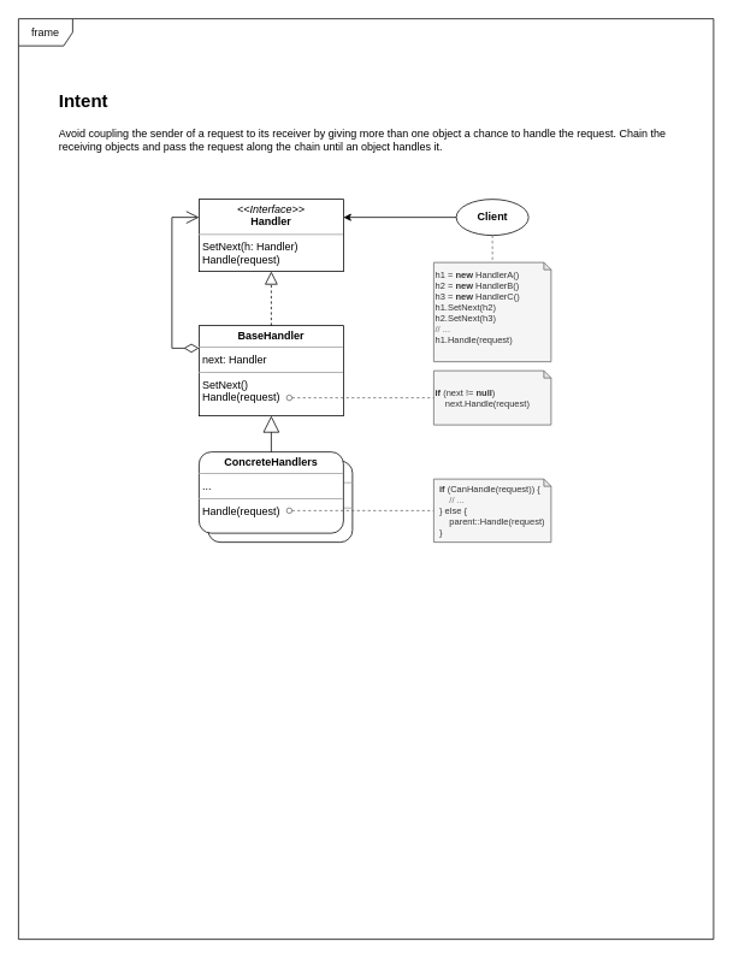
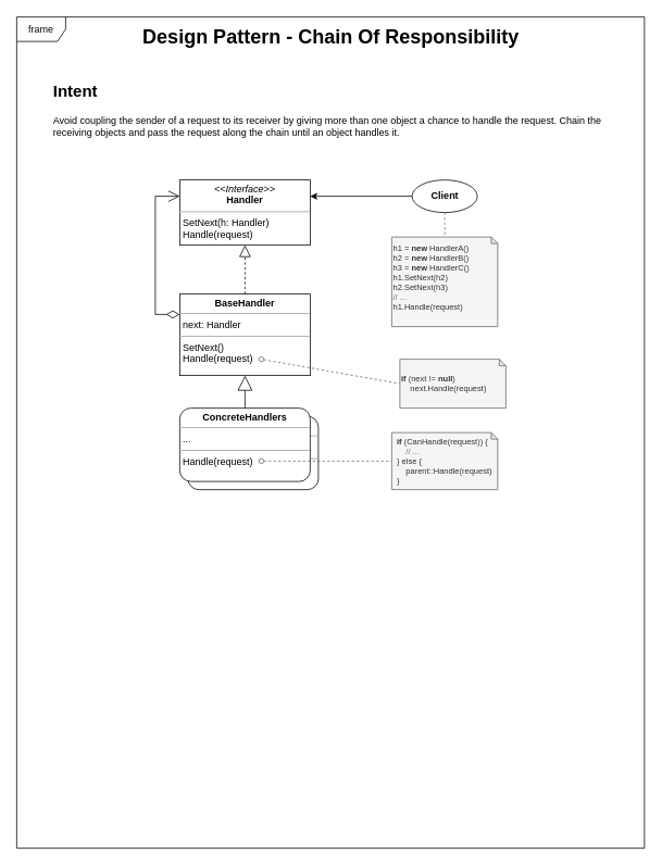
  <mxCell id="0" />
  <mxCell id="1" parent="0" />
  <mxCell id="2" value="frame" style="shape=umlFrame;whiteSpace=wrap;html=1;fontColor=#0A0A0A;" vertex="1" parent="1"><mxGeometry x="20" y="20" width="770" height="1020" as="geometry" /></mxCell>
  <mxCell id="3" value="&lt;p style=&quot;margin:0px;margin-top:4px;text-align:center;&quot;&gt;&lt;b&gt;ConcreteHandlers&lt;/b&gt;&lt;/p&gt;&lt;hr size=&quot;1&quot;&gt;&lt;p style=&quot;margin:0px;margin-left:4px;&quot;&gt;...&lt;/p&gt;&lt;hr size=&quot;1&quot;&gt;&lt;p style=&quot;margin:0px;margin-left:4px;&quot;&gt;&lt;span style=&quot;background-color: initial;&quot;&gt;Handle(request)&lt;/span&gt;&lt;/p&gt;" style="verticalAlign=top;align=left;overflow=fill;fontSize=12;fontFamily=Helvetica;html=1;rounded=1;" vertex="1" parent="1"><mxGeometry x="230" y="510" width="160" height="90" as="geometry" /></mxCell>
  <mxCell id="4" value="&lt;p style=&quot;margin:0px;margin-top:4px;text-align:center;&quot;&gt;&lt;i&gt;&amp;lt;&amp;lt;Interface&amp;gt;&amp;gt;&lt;/i&gt;&lt;br&gt;&lt;b&gt;Handler&lt;/b&gt;&lt;/p&gt;&lt;hr size=&quot;1&quot;&gt;&lt;p style=&quot;margin:0px;margin-left:4px;&quot;&gt;&lt;/p&gt;&lt;p style=&quot;margin:0px;margin-left:4px;&quot;&gt;SetNext(h: Handler)&lt;/p&gt;&lt;p style=&quot;margin:0px;margin-left:4px;&quot;&gt;Handle(request)&lt;/p&gt;" style="verticalAlign=top;align=left;overflow=fill;fontSize=12;fontFamily=Helvetica;html=1;" parent="1" vertex="1"><mxGeometry x="220" y="220" width="160" height="80" as="geometry" /></mxCell>
  <mxCell id="5" style="edgeStyle=orthogonalEdgeStyle;rounded=0;orthogonalLoop=1;jettySize=auto;html=1;exitX=0;exitY=0.5;exitDx=0;exitDy=0;entryX=1;entryY=0.25;entryDx=0;entryDy=0;" edge="1" parent="1" source="6" target="4"><mxGeometry relative="1" as="geometry" /></mxCell>
  <mxCell id="6" value="&lt;b&gt;Client&lt;/b&gt;" style="ellipse;html=1;" parent="1" vertex="1"><mxGeometry x="505" y="220" width="80" height="40" as="geometry" /></mxCell>
+ <mxCell id="7" value="&lt;b style=&quot;&quot;&gt;&lt;font style=&quot;font-size: 24px;&quot;&gt;Design Pattern - Chain Of Responsibility&lt;/font&gt;&lt;/b&gt;" style="text;html=1;align=center;verticalAlign=middle;resizable=0;points=[];autosize=1;strokeColor=none;fillColor=none;fontSize=16;" parent="1" vertex="1"><mxGeometry x="165" y="25" width="480" height="40" as="geometry" /></mxCell>
  <mxCell id="8" value="&lt;h1&gt;&lt;font style=&quot;font-size: 20px;&quot;&gt;Intent&lt;/font&gt;&lt;/h1&gt;&lt;p&gt;Avoid coupling the sender of a request to its receiver by giving more than one object a chance to handle the request. Chain the receiving objects and pass the request along the chain until an object handles it.&lt;/p&gt;" style="text;html=1;strokeColor=none;fillColor=none;spacing=5;spacingTop=-20;whiteSpace=wrap;overflow=hidden;rounded=0;" parent="1" vertex="1"><mxGeometry x="60" y="90" width="690" height="80" as="geometry" /></mxCell>
  <mxCell id="9" value="h1 = &lt;b&gt;new &lt;/b&gt;HandlerA()&lt;br&gt;h2 = &lt;b&gt;new &lt;/b&gt;HandlerB()&lt;br&gt;h3 = &lt;b&gt;new &lt;/b&gt;HandlerC()&lt;br&gt;h1.SetNext(h2)&lt;br&gt;h2.SetNext(h3)&lt;br&gt;&lt;font color=&quot;#6e6e6e&quot;&gt;// ...&lt;/font&gt;&lt;br&gt;h1.Handle(request)&lt;br&gt;&lt;div style=&quot;&quot;&gt;&lt;br&gt;&lt;/div&gt;" style="shape=note;whiteSpace=wrap;html=1;backgroundOutline=1;darkOpacity=0.05;size=8;fontSize=10;fillColor=#f5f5f5;fontColor=#333333;strokeColor=#666666;align=left;" parent="1" vertex="1"><mxGeometry x="480" y="290" width="130" height="110" as="geometry" /></mxCell>
  <mxCell id="10" value="&lt;p style=&quot;margin:0px;margin-top:4px;text-align:center;&quot;&gt;&lt;b&gt;BaseHandler&lt;/b&gt;&lt;/p&gt;&lt;hr size=&quot;1&quot;&gt;&lt;p style=&quot;margin:0px;margin-left:4px;&quot;&gt;next: Handler&lt;/p&gt;&lt;hr size=&quot;1&quot;&gt;&lt;p style=&quot;margin:0px;margin-left:4px;&quot;&gt;SetNext()&lt;/p&gt;&lt;p style=&quot;margin:0px;margin-left:4px;&quot;&gt;Handle(request)&lt;/p&gt;" style="verticalAlign=top;align=left;overflow=fill;fontSize=12;fontFamily=Helvetica;html=1;" parent="1" vertex="1"><mxGeometry x="220" y="360" width="160" height="100" as="geometry" /></mxCell>
  <mxCell id="11" value="" style="endArrow=block;dashed=1;endFill=0;endSize=12;html=1;rounded=0;entryX=0.5;entryY=1;entryDx=0;entryDy=0;exitX=0.5;exitY=0;exitDx=0;exitDy=0;" parent="1" source="10" target="4" edge="1"><mxGeometry width="160" relative="1" as="geometry"><mxPoint x="340" y="430" as="sourcePoint" /><mxPoint x="500" y="430" as="targetPoint" /></mxGeometry></mxCell>
- <mxCell id="12" value="&lt;b&gt;if &lt;/b&gt;(next != &lt;b&gt;null&lt;/b&gt;)&lt;br&gt;&amp;nbsp; &amp;nbsp; next.Handle(request)" style="shape=note;whiteSpace=wrap;html=1;backgroundOutline=1;darkOpacity=0.05;size=8;fontSize=10;fillColor=#f5f5f5;fontColor=#333333;strokeColor=#666666;align=left;" parent="1" vertex="1"><mxGeometry x="480" y="410" width="130" height="60" as="geometry" /></mxCell>
+ <mxCell id="12" value="&lt;b&gt;if &lt;/b&gt;(next != &lt;b&gt;null&lt;/b&gt;)&lt;br&gt;&amp;nbsp; &amp;nbsp; next.Handle(request)" style="shape=note;whiteSpace=wrap;html=1;backgroundOutline=1;darkOpacity=0.05;size=8;fontSize=10;fillColor=#f5f5f5;fontColor=#333333;strokeColor=#666666;align=left;" parent="1" vertex="1"><mxGeometry x="490" y="440" width="130" height="60" as="geometry" /></mxCell>
  <mxCell id="13" style="rounded=0;orthogonalLoop=1;jettySize=auto;html=1;fontSize=10;endArrow=none;endFill=0;dashed=1;fillColor=#f5f5f5;strokeColor=#666666;sketch=0;shadow=0;startArrow=none;startFill=0;entryX=0.5;entryY=0;entryDx=0;entryDy=0;entryPerimeter=0;exitX=0.5;exitY=1;exitDx=0;exitDy=0;" parent="1" source="6" target="9" edge="1"><mxGeometry relative="1" as="geometry"><mxPoint x="570" y="270" as="sourcePoint" /><mxPoint x="570" y="190" as="targetPoint" /></mxGeometry></mxCell>
  <mxCell id="14" style="rounded=0;orthogonalLoop=1;jettySize=auto;html=1;fontSize=10;endArrow=none;endFill=0;dashed=1;fillColor=#f5f5f5;strokeColor=#666666;sketch=0;shadow=0;startArrow=oval;startFill=0;entryX=0;entryY=0.5;entryDx=0;entryDy=0;entryPerimeter=0;" parent="1" target="12" edge="1"><mxGeometry relative="1" as="geometry"><mxPoint x="320" y="440" as="sourcePoint" /><mxPoint x="490" y="359.76" as="targetPoint" /></mxGeometry></mxCell>
  <mxCell id="15" value="&lt;p style=&quot;margin:0px;margin-top:4px;text-align:center;&quot;&gt;&lt;b&gt;ConcreteHandlers&lt;/b&gt;&lt;/p&gt;&lt;hr size=&quot;1&quot;&gt;&lt;p style=&quot;margin:0px;margin-left:4px;&quot;&gt;...&lt;/p&gt;&lt;hr size=&quot;1&quot;&gt;&lt;p style=&quot;margin:0px;margin-left:4px;&quot;&gt;&lt;span style=&quot;background-color: initial;&quot;&gt;Handle(request)&lt;/span&gt;&lt;/p&gt;" style="verticalAlign=top;align=left;overflow=fill;fontSize=12;fontFamily=Helvetica;html=1;rounded=1;" vertex="1" parent="1"><mxGeometry x="220" y="500" width="160" height="90" as="geometry" /></mxCell>
  <mxCell id="16" value="" style="endArrow=open;html=1;endSize=12;startArrow=diamondThin;startSize=14;startFill=0;edgeStyle=orthogonalEdgeStyle;align=left;verticalAlign=bottom;rounded=0;entryX=0;entryY=0.25;entryDx=0;entryDy=0;exitX=0;exitY=0.25;exitDx=0;exitDy=0;" edge="1" parent="1" source="10" target="4"><mxGeometry x="-1" y="-11" relative="1" as="geometry"><mxPoint x="20" y="359.31" as="sourcePoint" /><mxPoint x="180" y="359.31" as="targetPoint" /><Array as="points"><mxPoint x="190" y="385" /><mxPoint x="190" y="240" /></Array><mxPoint x="10" y="6" as="offset" /></mxGeometry></mxCell>
  <mxCell id="17" value="" style="endArrow=block;endSize=16;endFill=0;html=1;rounded=0;exitX=0.5;exitY=0;exitDx=0;exitDy=0;entryX=0.5;entryY=1;entryDx=0;entryDy=0;" edge="1" parent="1" source="15" target="10"><mxGeometry width="160" relative="1" as="geometry"><mxPoint x="405" y="480" as="sourcePoint" /><mxPoint x="565" y="480" as="targetPoint" /></mxGeometry></mxCell>
  <mxCell id="18" style="rounded=0;orthogonalLoop=1;jettySize=auto;html=1;fontSize=10;endArrow=none;endFill=0;dashed=1;fillColor=#f5f5f5;strokeColor=#666666;sketch=0;shadow=0;startArrow=oval;startFill=0;entryX=0;entryY=0.5;entryDx=0;entryDy=0;entryPerimeter=0;" parent="1" target="19" edge="1"><mxGeometry relative="1" as="geometry"><mxPoint x="320" y="565" as="sourcePoint" /><mxPoint x="470" y="561" as="targetPoint" /></mxGeometry></mxCell>
  <mxCell id="19" value="&lt;div style=&quot;text-align: left;&quot;&gt;&lt;b style=&quot;background-color: initial;&quot;&gt;if &lt;/b&gt;&lt;span style=&quot;background-color: initial;&quot;&gt;(CanHandle(request))&amp;nbsp;&lt;/span&gt;&lt;span style=&quot;background-color: initial;&quot;&gt;{&lt;/span&gt;&lt;/div&gt;&lt;div style=&quot;text-align: left;&quot;&gt;&lt;span style=&quot;background-color: initial;&quot;&gt;&lt;font color=&quot;#6e6e6e&quot;&gt;&amp;nbsp; &amp;nbsp; // ...&lt;/font&gt;&lt;/span&gt;&lt;/div&gt;&lt;div style=&quot;text-align: left;&quot;&gt;&lt;span style=&quot;background-color: initial;&quot;&gt;} else {&lt;/span&gt;&lt;/div&gt;&lt;div style=&quot;text-align: left;&quot;&gt;&lt;span style=&quot;background-color: initial;&quot;&gt;&amp;nbsp; &amp;nbsp; parent::Handle(request)&lt;/span&gt;&lt;/div&gt;&lt;div style=&quot;text-align: left;&quot;&gt;&lt;span style=&quot;background-color: initial;&quot;&gt;}&lt;/span&gt;&lt;/div&gt;" style="shape=note;whiteSpace=wrap;html=1;backgroundOutline=1;darkOpacity=0.05;size=8;fontSize=10;fillColor=#f5f5f5;fontColor=#333333;strokeColor=#666666;" parent="1" vertex="1"><mxGeometry x="480" y="530" width="130" height="70" as="geometry" /></mxCell>
